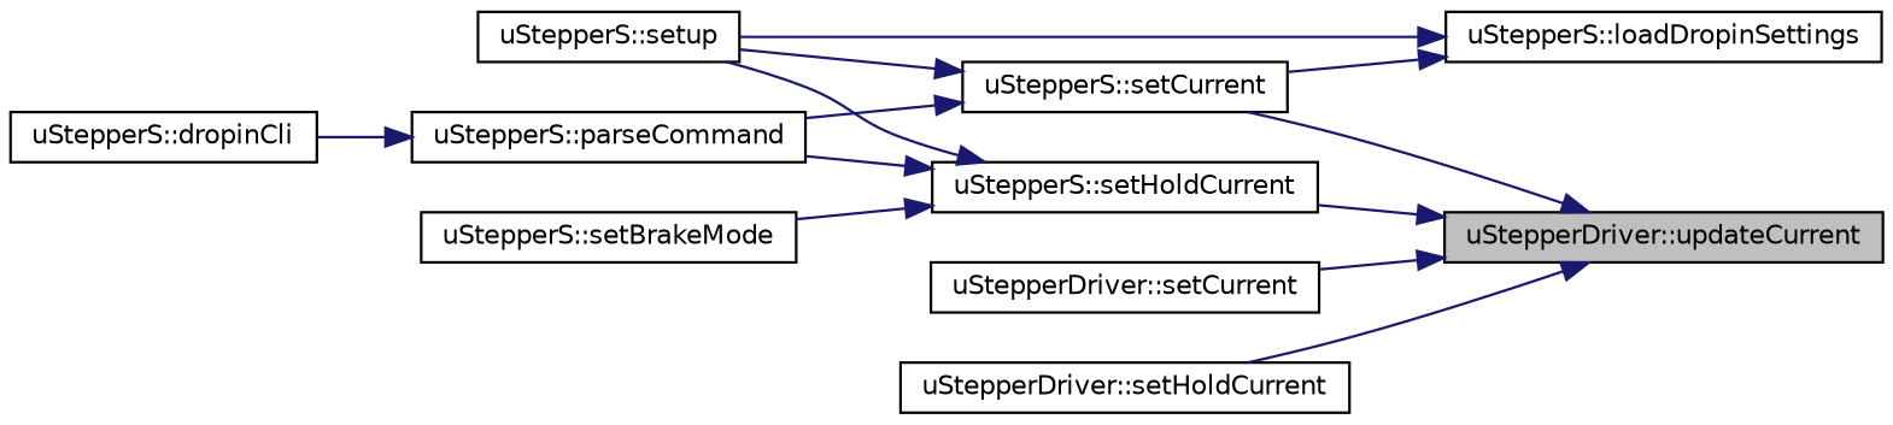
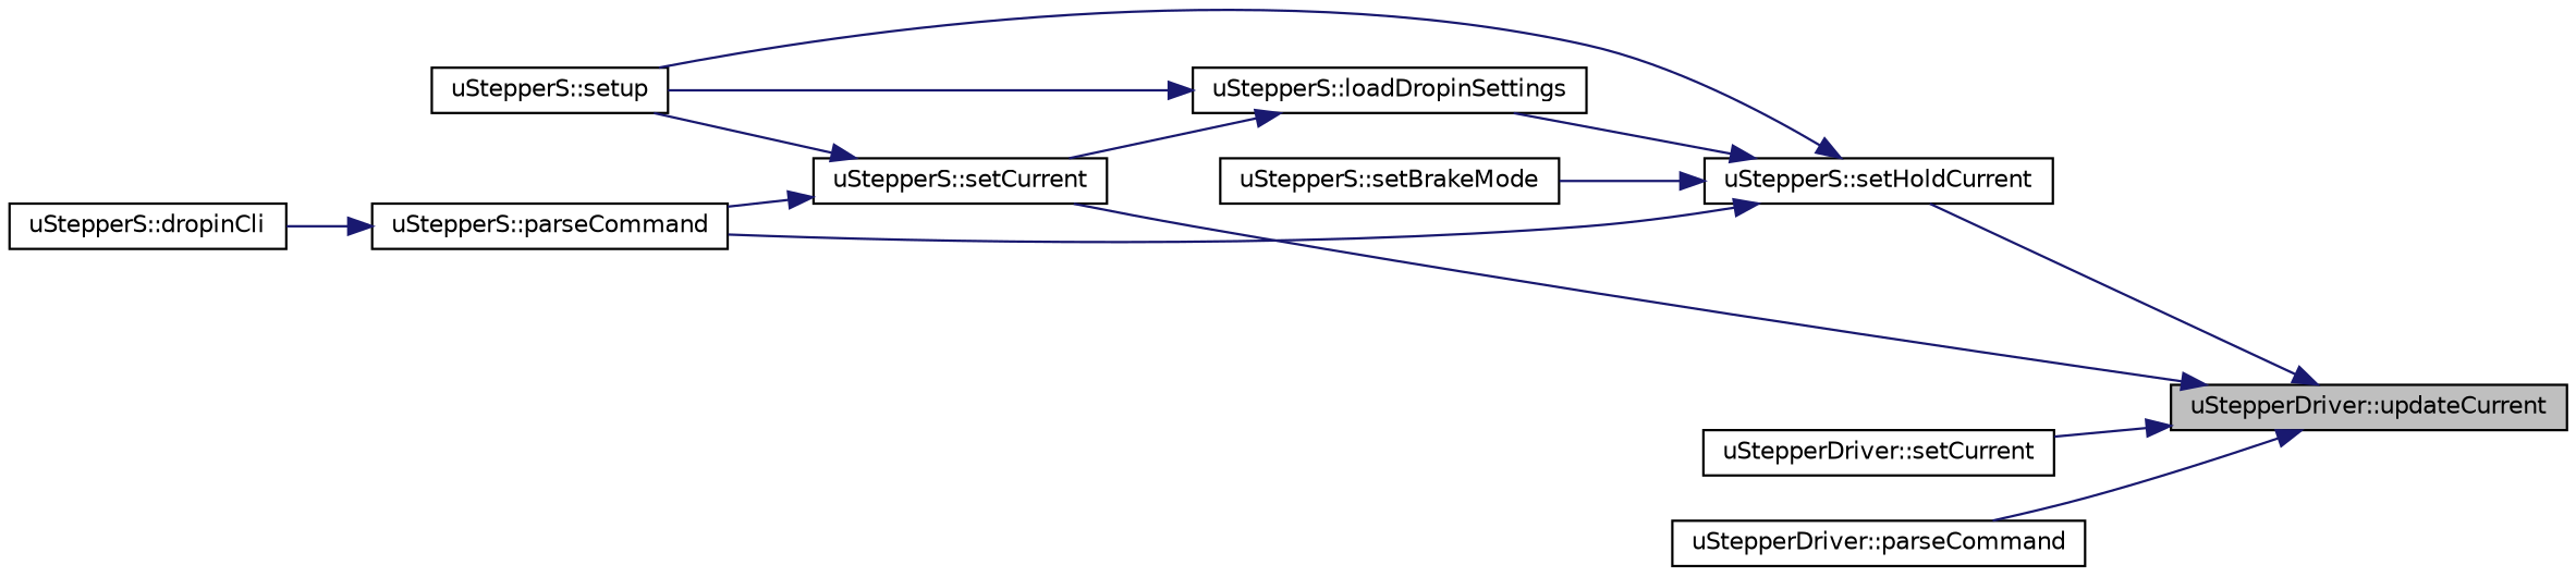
  digraph {
    rankdir=RL
    node [color=black fillcolor=white fontname=Helvetica fontsize=10 shape=record style=filled]
    edge [color=midnightblue dir=back fontname=Helvetica fontsize=10 labelfontname=Helvetica labelfontsize=10 style=solid]
    n1 [fillcolor=grey75 fontcolor=black height=0.2 label="uStepperDriver::updateCurrent" width=0.4]
    n2 [height=0.2 label="uStepperS::setCurrent" width=0.4]
    n3 [height=0.2 label="uStepperDriver::setCurrent" width=0.4]
    n4 [height=0.2 label="uStepperS::setHoldCurrent" width=0.4]
-   n5 [height=0.2 label="uStepperDriver::setHoldCurrent" width=0.4]
+   n5 [height=0.2 label="uStepperDriver::parseCommand" width=0.4]
    n6 [height=0.2 label="uStepperS::setup" width=0.4]
    n7 [height=0.2 label="uStepperS::parseCommand" width=0.4]
    n8 [height=0.2 label="uStepperS::loadDropinSettings" width=0.4]
    n9 [height=0.2 label="uStepperS::setBrakeMode" width=0.4]
    n10 [height=0.2 label="uStepperS::dropinCli" width=0.4]
    n1 -> n2
    n1 -> n3
    n1 -> n4
    n1 -> n5
    n2 -> n6
    n2 -> n7
    n4 -> n6
    n4 -> n7
+   n4 -> n8
    n4 -> n9
    n7 -> n10
    n8 -> n2
    n8 -> n6
  }
